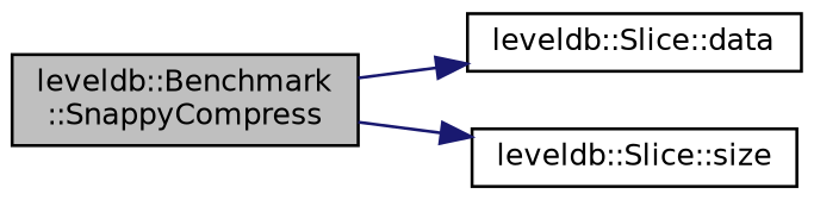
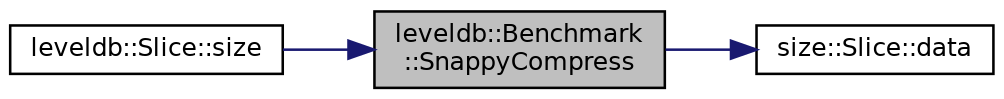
  digraph {
    rankdir=LR
    node [color=black fillcolor=white fontname=Helvetica fontsize=10 shape=record style=filled]
    edge [color=midnightblue fontname=Helvetica fontsize=10 labelfontname=Helvetica labelfontsize=10 style=solid]
    n1 [fillcolor=grey75 fontcolor=black height=0.2 label="leveldb::Benchmark\l::SnappyCompress" width=0.4]
-   n2 [height=0.2 label="leveldb::Slice::data" width=0.4]
+   n2 [height=0.2 label="size::Slice::data" width=0.4]
    n3 [height=0.2 label="leveldb::Slice::size" width=0.4]
    n1 -> n2
-   n1 -> n3
+   n3 -> n1
  }
